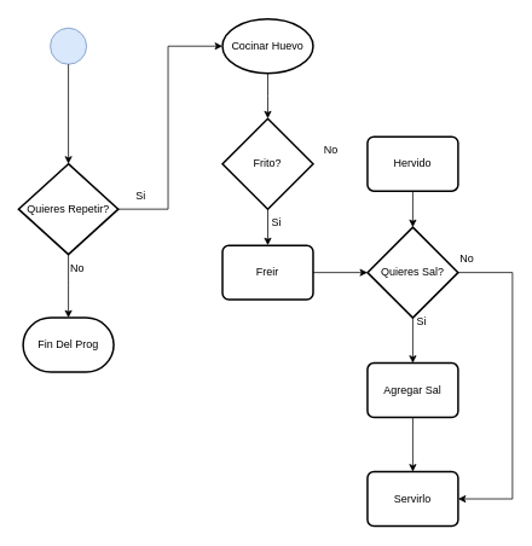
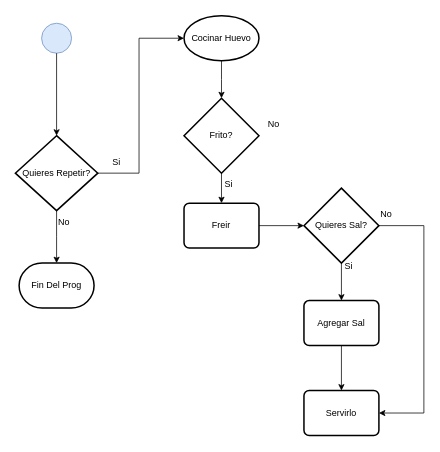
  <mxCell id="0" />
  <mxCell id="1" parent="0" />
  <mxCell id="2" style="edgeStyle=orthogonalEdgeStyle;rounded=0;orthogonalLoop=1;jettySize=auto;html=1;" edge="1" parent="1" source="3"><mxGeometry relative="1" as="geometry"><mxPoint x="295" y="130" as="targetPoint" /></mxGeometry></mxCell>
  <mxCell id="3" value="Cocinar Huevo" style="strokeWidth=2;html=1;shape=mxgraph.flowchart.start_1;whiteSpace=wrap;" vertex="1" parent="1"><mxGeometry x="245" y="20" width="100" height="60" as="geometry" /></mxCell>
  <mxCell id="4" style="edgeStyle=orthogonalEdgeStyle;rounded=0;orthogonalLoop=1;jettySize=auto;html=1;exitX=0.5;exitY=1;exitDx=0;exitDy=0;exitPerimeter=0;entryX=0.5;entryY=0;entryDx=0;entryDy=0;" edge="1" parent="1" source="5" target="7"><mxGeometry relative="1" as="geometry" /></mxCell>
  <mxCell id="5" value="Frito?" style="strokeWidth=2;html=1;shape=mxgraph.flowchart.decision;whiteSpace=wrap;" vertex="1" parent="1"><mxGeometry x="245" y="130" width="100" height="100" as="geometry" /></mxCell>
- <mxCell id="6" value="Hervido" style="rounded=1;whiteSpace=wrap;html=1;absoluteArcSize=1;arcSize=14;strokeWidth=2;" vertex="1" parent="1"><mxGeometry x="405" y="150" width="100" height="60" as="geometry" /></mxCell>
  <mxCell id="7" value="Freir" style="rounded=1;whiteSpace=wrap;html=1;absoluteArcSize=1;arcSize=14;strokeWidth=2;" vertex="1" parent="1"><mxGeometry x="245" y="270" width="100" height="60" as="geometry" /></mxCell>
  <mxCell id="8" style="edgeStyle=orthogonalEdgeStyle;rounded=0;orthogonalLoop=1;jettySize=auto;html=1;exitX=0.5;exitY=1;exitDx=0;exitDy=0;exitPerimeter=0;entryX=0.5;entryY=0;entryDx=0;entryDy=0;" edge="1" parent="1" source="10" target="14"><mxGeometry relative="1" as="geometry" /></mxCell>
  <mxCell id="9" style="edgeStyle=orthogonalEdgeStyle;rounded=0;orthogonalLoop=1;jettySize=auto;html=1;exitX=1;exitY=0.5;exitDx=0;exitDy=0;exitPerimeter=0;entryX=1;entryY=0.5;entryDx=0;entryDy=0;" edge="1" parent="1" source="10" target="15"><mxGeometry relative="1" as="geometry"><mxPoint x="595" y="600" as="targetPoint" /><Array as="points"><mxPoint x="565" y="300" /><mxPoint x="565" y="550" /></Array></mxGeometry></mxCell>
  <mxCell id="10" value="Quieres Sal?" style="strokeWidth=2;html=1;shape=mxgraph.flowchart.decision;whiteSpace=wrap;" vertex="1" parent="1"><mxGeometry x="405" y="250" width="100" height="100" as="geometry" /></mxCell>
- <mxCell id="11" style="edgeStyle=orthogonalEdgeStyle;rounded=0;orthogonalLoop=1;jettySize=auto;html=1;exitX=0.5;exitY=1;exitDx=0;exitDy=0;entryX=0.5;entryY=0;entryDx=0;entryDy=0;entryPerimeter=0;" edge="1" parent="1" source="6" target="10"><mxGeometry relative="1" as="geometry" /></mxCell>
  <mxCell id="12" style="edgeStyle=orthogonalEdgeStyle;rounded=0;orthogonalLoop=1;jettySize=auto;html=1;entryX=0;entryY=0.5;entryDx=0;entryDy=0;entryPerimeter=0;" edge="1" parent="1" source="7" target="10"><mxGeometry relative="1" as="geometry" /></mxCell>
  <mxCell id="13" style="edgeStyle=orthogonalEdgeStyle;rounded=0;orthogonalLoop=1;jettySize=auto;html=1;entryX=0.5;entryY=0;entryDx=0;entryDy=0;" edge="1" parent="1" source="14" target="15"><mxGeometry relative="1" as="geometry" /></mxCell>
  <mxCell id="14" value="Agregar Sal" style="rounded=1;whiteSpace=wrap;html=1;absoluteArcSize=1;arcSize=14;strokeWidth=2;" vertex="1" parent="1"><mxGeometry x="405" y="400" width="100" height="60" as="geometry" /></mxCell>
  <mxCell id="15" value="Servirlo" style="rounded=1;whiteSpace=wrap;html=1;absoluteArcSize=1;arcSize=14;strokeWidth=2;" vertex="1" parent="1"><mxGeometry x="405" y="520" width="100" height="60" as="geometry" /></mxCell>
  <mxCell id="16" value="No" style="text;strokeColor=none;align=center;fillColor=none;html=1;verticalAlign=middle;whiteSpace=wrap;rounded=0;" vertex="1" parent="1"><mxGeometry x="335" y="150" width="60" height="30" as="geometry" /></mxCell>
  <mxCell id="17" value="Si" style="text;strokeColor=none;align=center;fillColor=none;html=1;verticalAlign=middle;whiteSpace=wrap;rounded=0;" vertex="1" parent="1"><mxGeometry x="275" y="230" width="60" height="30" as="geometry" /></mxCell>
  <mxCell id="18" value="No" style="text;strokeColor=none;align=center;fillColor=none;html=1;verticalAlign=middle;whiteSpace=wrap;rounded=0;" vertex="1" parent="1"><mxGeometry x="485" y="270" width="60" height="30" as="geometry" /></mxCell>
  <mxCell id="19" value="Si" style="text;strokeColor=none;align=center;fillColor=none;html=1;verticalAlign=middle;whiteSpace=wrap;rounded=0;" vertex="1" parent="1"><mxGeometry x="435" y="340" width="60" height="30" as="geometry" /></mxCell>
  <mxCell id="20" value="" style="verticalLabelPosition=bottom;verticalAlign=top;html=1;shape=mxgraph.flowchart.on-page_reference;fillColor=#dae8fc;strokeColor=#6c8ebf;" vertex="1" parent="1"><mxGeometry x="55" y="30" width="40" height="40" as="geometry" /></mxCell>
  <mxCell id="21" style="edgeStyle=orthogonalEdgeStyle;rounded=0;orthogonalLoop=1;jettySize=auto;html=1;exitX=0.5;exitY=1;exitDx=0;exitDy=0;exitPerimeter=0;" edge="1" parent="1" source="22"><mxGeometry relative="1" as="geometry"><mxPoint x="75" y="350" as="targetPoint" /></mxGeometry></mxCell>
  <mxCell id="22" value="Quieres Repetir?" style="strokeWidth=2;html=1;shape=mxgraph.flowchart.decision;whiteSpace=wrap;" vertex="1" parent="1"><mxGeometry x="20" y="180" width="110" height="100" as="geometry" /></mxCell>
  <mxCell id="23" style="edgeStyle=orthogonalEdgeStyle;rounded=0;orthogonalLoop=1;jettySize=auto;html=1;exitX=0.5;exitY=1;exitDx=0;exitDy=0;exitPerimeter=0;entryX=0.5;entryY=0;entryDx=0;entryDy=0;entryPerimeter=0;" edge="1" parent="1" source="20" target="22"><mxGeometry relative="1" as="geometry" /></mxCell>
  <mxCell id="24" style="edgeStyle=orthogonalEdgeStyle;rounded=0;orthogonalLoop=1;jettySize=auto;html=1;entryX=0;entryY=0.5;entryDx=0;entryDy=0;entryPerimeter=0;" edge="1" parent="1" source="22" target="3"><mxGeometry relative="1" as="geometry"><Array as="points"><mxPoint x="185" y="230" /><mxPoint x="185" y="50" /></Array></mxGeometry></mxCell>
  <mxCell id="25" value="Fin Del Prog" style="strokeWidth=2;html=1;shape=mxgraph.flowchart.terminator;whiteSpace=wrap;" vertex="1" parent="1"><mxGeometry x="25" y="350" width="100" height="60" as="geometry" /></mxCell>
  <mxCell id="26" value="Si" style="text;strokeColor=none;align=center;fillColor=none;html=1;verticalAlign=middle;whiteSpace=wrap;rounded=0;" vertex="1" parent="1"><mxGeometry x="125" y="200" width="60" height="30" as="geometry" /></mxCell>
  <mxCell id="27" value="No" style="text;strokeColor=none;align=center;fillColor=none;html=1;verticalAlign=middle;whiteSpace=wrap;rounded=0;" vertex="1" parent="1"><mxGeometry x="55" y="280" width="60" height="30" as="geometry" /></mxCell>
